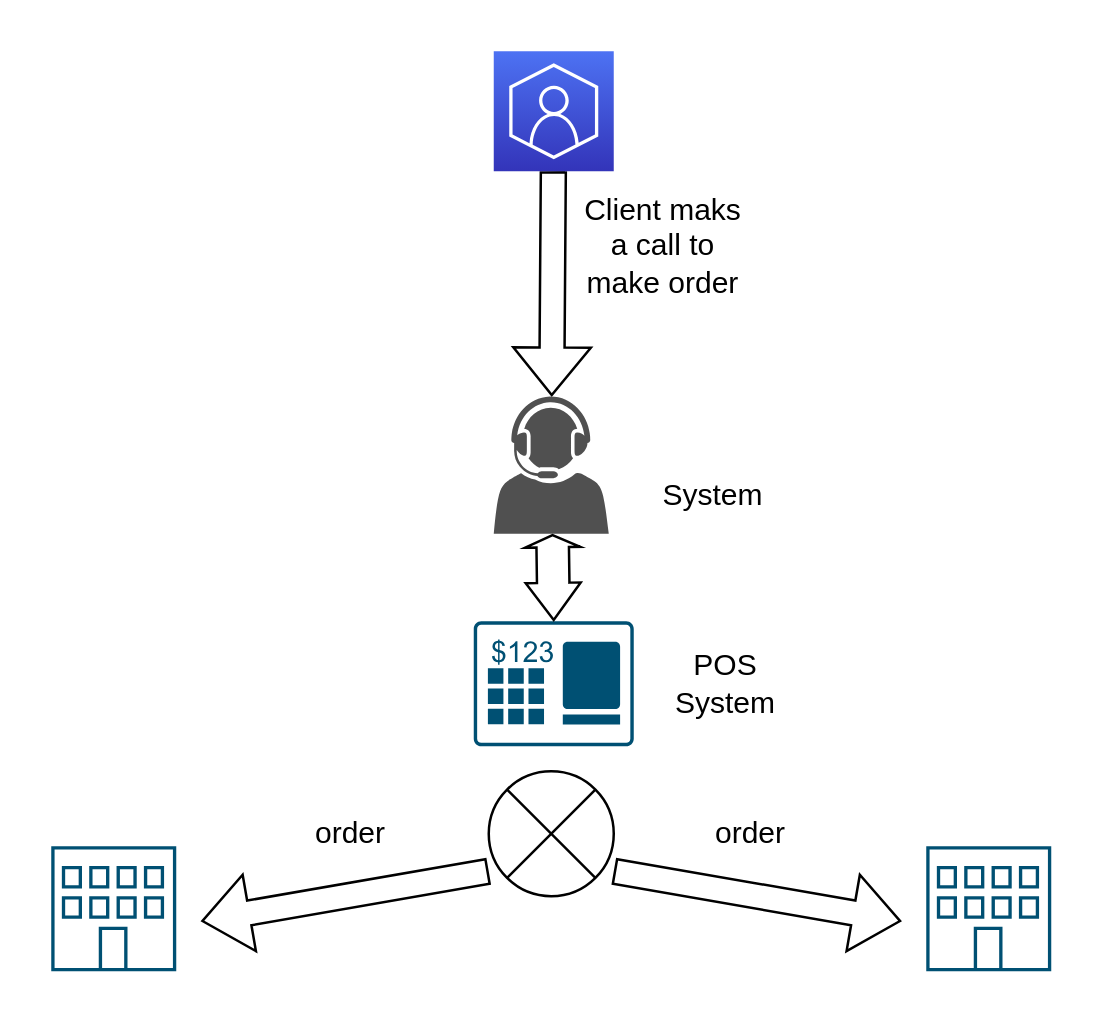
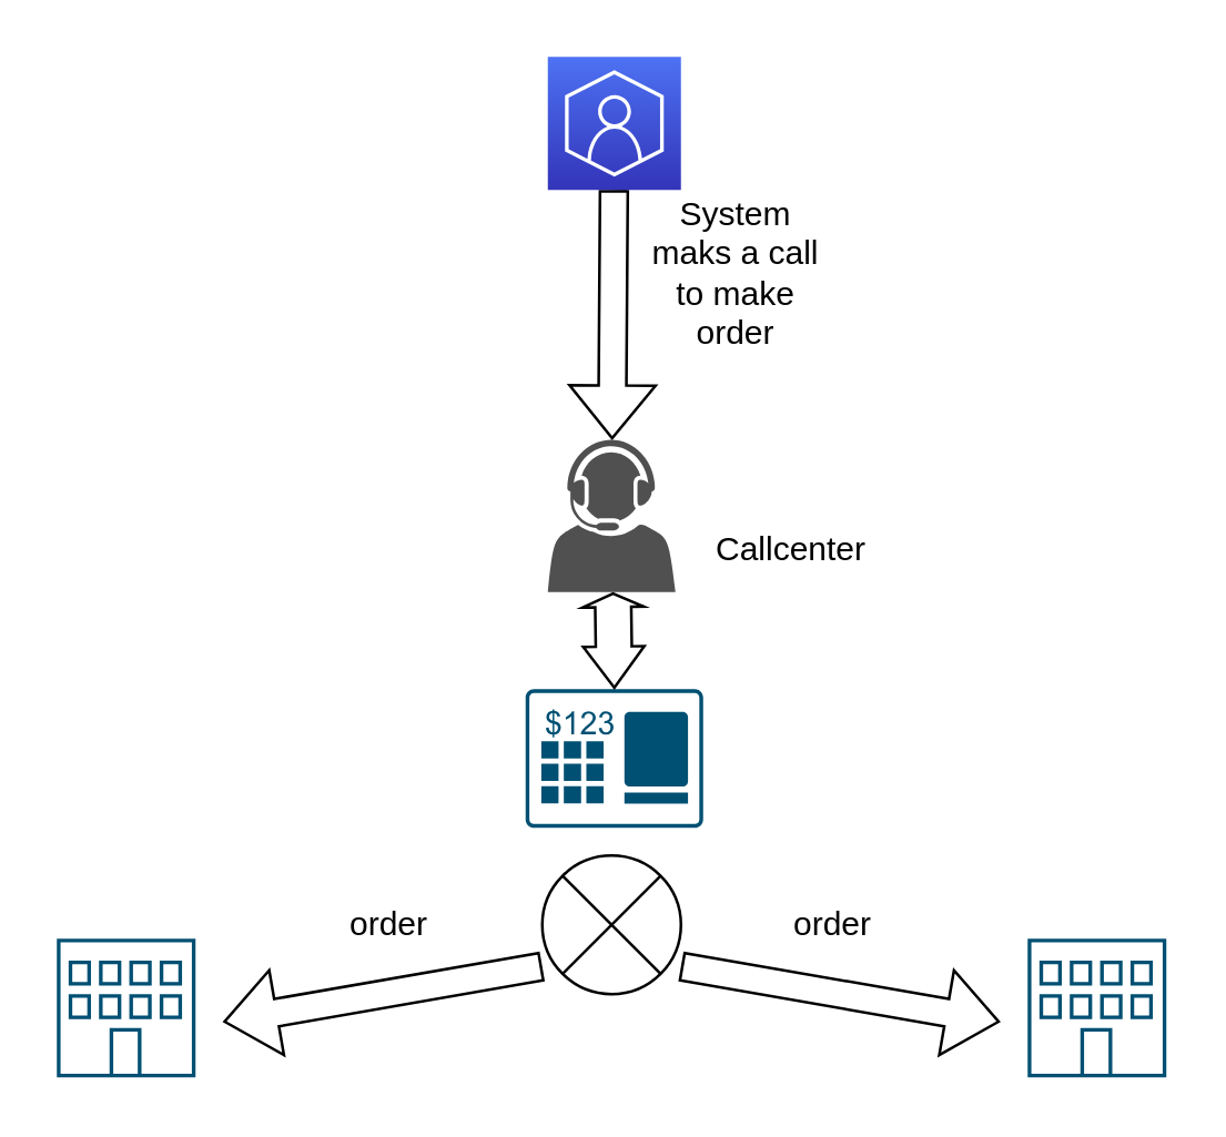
  <mxCell id="0" />
  <mxCell id="1" parent="0" />
  <mxCell id="2" value="" style="shape=flexArrow;endArrow=classic;html=1;rounded=0;startArrow=none;" edge="1" parent="1" source="12" target="4"><mxGeometry width="50" height="50" relative="1" as="geometry"><mxPoint x="220.5" y="56" as="sourcePoint" /><mxPoint x="220.5" y="176" as="targetPoint" /></mxGeometry></mxCell>
- <mxCell id="3" value="Client maks a call to make order&lt;br&gt;" style="text;html=1;strokeColor=none;fillColor=none;align=center;verticalAlign=middle;whiteSpace=wrap;rounded=0;" vertex="1" parent="1"><mxGeometry x="230" y="68" width="70" height="60" as="geometry" /></mxCell>
+ <mxCell id="3" value="System maks a call to make order&lt;br&gt;" style="text;html=1;strokeColor=none;fillColor=none;align=center;verticalAlign=middle;whiteSpace=wrap;rounded=0;" vertex="1" parent="1"><mxGeometry x="230" y="68" width="70" height="60" as="geometry" /></mxCell>
  <mxCell id="4" value="" style="sketch=0;pointerEvents=1;shadow=0;dashed=0;html=1;strokeColor=none;fillColor=#505050;labelPosition=center;verticalLabelPosition=bottom;verticalAlign=top;outlineConnect=0;align=center;shape=mxgraph.office.users.call_center_agent;" vertex="1" parent="1"><mxGeometry x="197" y="158" width="46" height="55" as="geometry" /></mxCell>
  <mxCell id="5" value="" style="sketch=0;points=[[0.015,0.015,0],[0.985,0.015,0],[0.985,0.985,0],[0.015,0.985,0],[0.25,0,0],[0.5,0,0],[0.75,0,0],[1,0.25,0],[1,0.5,0],[1,0.75,0],[0.75,1,0],[0.5,1,0],[0.25,1,0],[0,0.75,0],[0,0.5,0],[0,0.25,0]];verticalLabelPosition=bottom;html=1;verticalAlign=top;aspect=fixed;align=center;pointerEvents=1;shape=mxgraph.cisco19.pos;fillColor=#005073;strokeColor=none;" vertex="1" parent="1"><mxGeometry x="189" y="248" width="64" height="50" as="geometry" /></mxCell>
  <mxCell id="6" value="" style="shape=flexArrow;endArrow=classic;startArrow=classic;html=1;rounded=0;startWidth=8;startSize=4.62;endWidth=8;endSize=1.3;width=13;" edge="1" parent="1"><mxGeometry width="100" height="100" relative="1" as="geometry"><mxPoint x="221" y="248" as="sourcePoint" /><mxPoint x="220.5" y="213" as="targetPoint" /></mxGeometry></mxCell>
- <mxCell id="7" value="POS System" style="text;html=1;strokeColor=none;fillColor=none;align=center;verticalAlign=middle;whiteSpace=wrap;rounded=0;" vertex="1" parent="1"><mxGeometry x="260" y="258" width="60" height="30" as="geometry" /></mxCell>
- <mxCell id="8" value="System" style="text;html=1;strokeColor=none;fillColor=none;align=center;verticalAlign=middle;whiteSpace=wrap;rounded=0;" vertex="1" parent="1"><mxGeometry x="240" y="183" width="90" height="30" as="geometry" /></mxCell>
+ <mxCell id="8" value="Callcenter" style="text;html=1;strokeColor=none;fillColor=none;align=center;verticalAlign=middle;whiteSpace=wrap;rounded=0;" vertex="1" parent="1"><mxGeometry x="240" y="183" width="90" height="30" as="geometry" /></mxCell>
  <mxCell id="9" value="" style="points=[[0,0,0],[0.25,0,0],[0.5,0,0],[0.75,0,0],[1,0,0],[1,0.25,0],[1,0.5,0],[1,0.75,0],[1,1,0],[0.75,1,0],[0.5,1,0],[0.25,1,0],[0,1,0],[0,0.75,0],[0,0.5,0],[0,0.25,0]];verticalLabelPosition=bottom;sketch=0;html=1;verticalAlign=top;aspect=fixed;align=center;pointerEvents=1;shape=mxgraph.cisco19.branch;fillColor=#005073;strokeColor=none;" vertex="1" parent="1"><mxGeometry x="20" y="338" width="50" height="50" as="geometry" /></mxCell>
  <mxCell id="10" value="" style="points=[[0,0,0],[0.25,0,0],[0.5,0,0],[0.75,0,0],[1,0,0],[1,0.25,0],[1,0.5,0],[1,0.75,0],[1,1,0],[0.75,1,0],[0.5,1,0],[0.25,1,0],[0,1,0],[0,0.75,0],[0,0.5,0],[0,0.25,0]];verticalLabelPosition=bottom;sketch=0;html=1;verticalAlign=top;aspect=fixed;align=center;pointerEvents=1;shape=mxgraph.cisco19.branch;fillColor=#005073;strokeColor=none;" vertex="1" parent="1"><mxGeometry x="370" y="338" width="50" height="50" as="geometry" /></mxCell>
  <mxCell id="11" value="" style="shape=flexArrow;endArrow=none;html=1;rounded=0;" edge="1" parent="1" target="12"><mxGeometry width="50" height="50" relative="1" as="geometry"><mxPoint x="220.5" y="56" as="sourcePoint" /><mxPoint x="220.5" y="176" as="targetPoint" /></mxGeometry></mxCell>
  <mxCell id="12" value="" style="sketch=0;points=[[0,0,0],[0.25,0,0],[0.5,0,0],[0.75,0,0],[1,0,0],[0,1,0],[0.25,1,0],[0.5,1,0],[0.75,1,0],[1,1,0],[0,0.25,0],[0,0.5,0],[0,0.75,0],[1,0.25,0],[1,0.5,0],[1,0.75,0]];outlineConnect=0;fontColor=#232F3E;gradientColor=#4D72F3;gradientDirection=north;fillColor=#3334B9;strokeColor=#ffffff;dashed=0;verticalLabelPosition=bottom;verticalAlign=top;align=center;html=1;fontSize=12;fontStyle=0;aspect=fixed;shape=mxgraph.aws4.resourceIcon;resIcon=mxgraph.aws4.customer_enablement;" vertex="1" parent="1"><mxGeometry x="197" y="20" width="48" height="48" as="geometry" /></mxCell>
  <mxCell id="13" value="" style="shape=sumEllipse;perimeter=ellipsePerimeter;whiteSpace=wrap;html=1;backgroundOutline=1;" vertex="1" parent="1"><mxGeometry x="195" y="308" width="50" height="50" as="geometry" /></mxCell>
  <mxCell id="14" value="" style="shape=flexArrow;endArrow=classic;html=1;rounded=0;" edge="1" parent="1"><mxGeometry width="50" height="50" relative="1" as="geometry"><mxPoint x="195" y="348" as="sourcePoint" /><mxPoint x="80" y="368" as="targetPoint" /></mxGeometry></mxCell>
  <mxCell id="15" value="" style="shape=flexArrow;endArrow=classic;html=1;rounded=0;" edge="1" parent="1"><mxGeometry width="50" height="50" relative="1" as="geometry"><mxPoint x="245" y="348" as="sourcePoint" /><mxPoint x="360" y="368" as="targetPoint" /></mxGeometry></mxCell>
  <mxCell id="16" value="order&lt;br&gt;" style="text;html=1;strokeColor=none;fillColor=none;align=center;verticalAlign=middle;whiteSpace=wrap;rounded=0;" vertex="1" parent="1"><mxGeometry x="110" y="318" width="60" height="30" as="geometry" /></mxCell>
  <mxCell id="17" value="order&lt;br&gt;" style="text;html=1;strokeColor=none;fillColor=none;align=center;verticalAlign=middle;whiteSpace=wrap;rounded=0;" vertex="1" parent="1"><mxGeometry x="270" y="318" width="60" height="30" as="geometry" /></mxCell>
